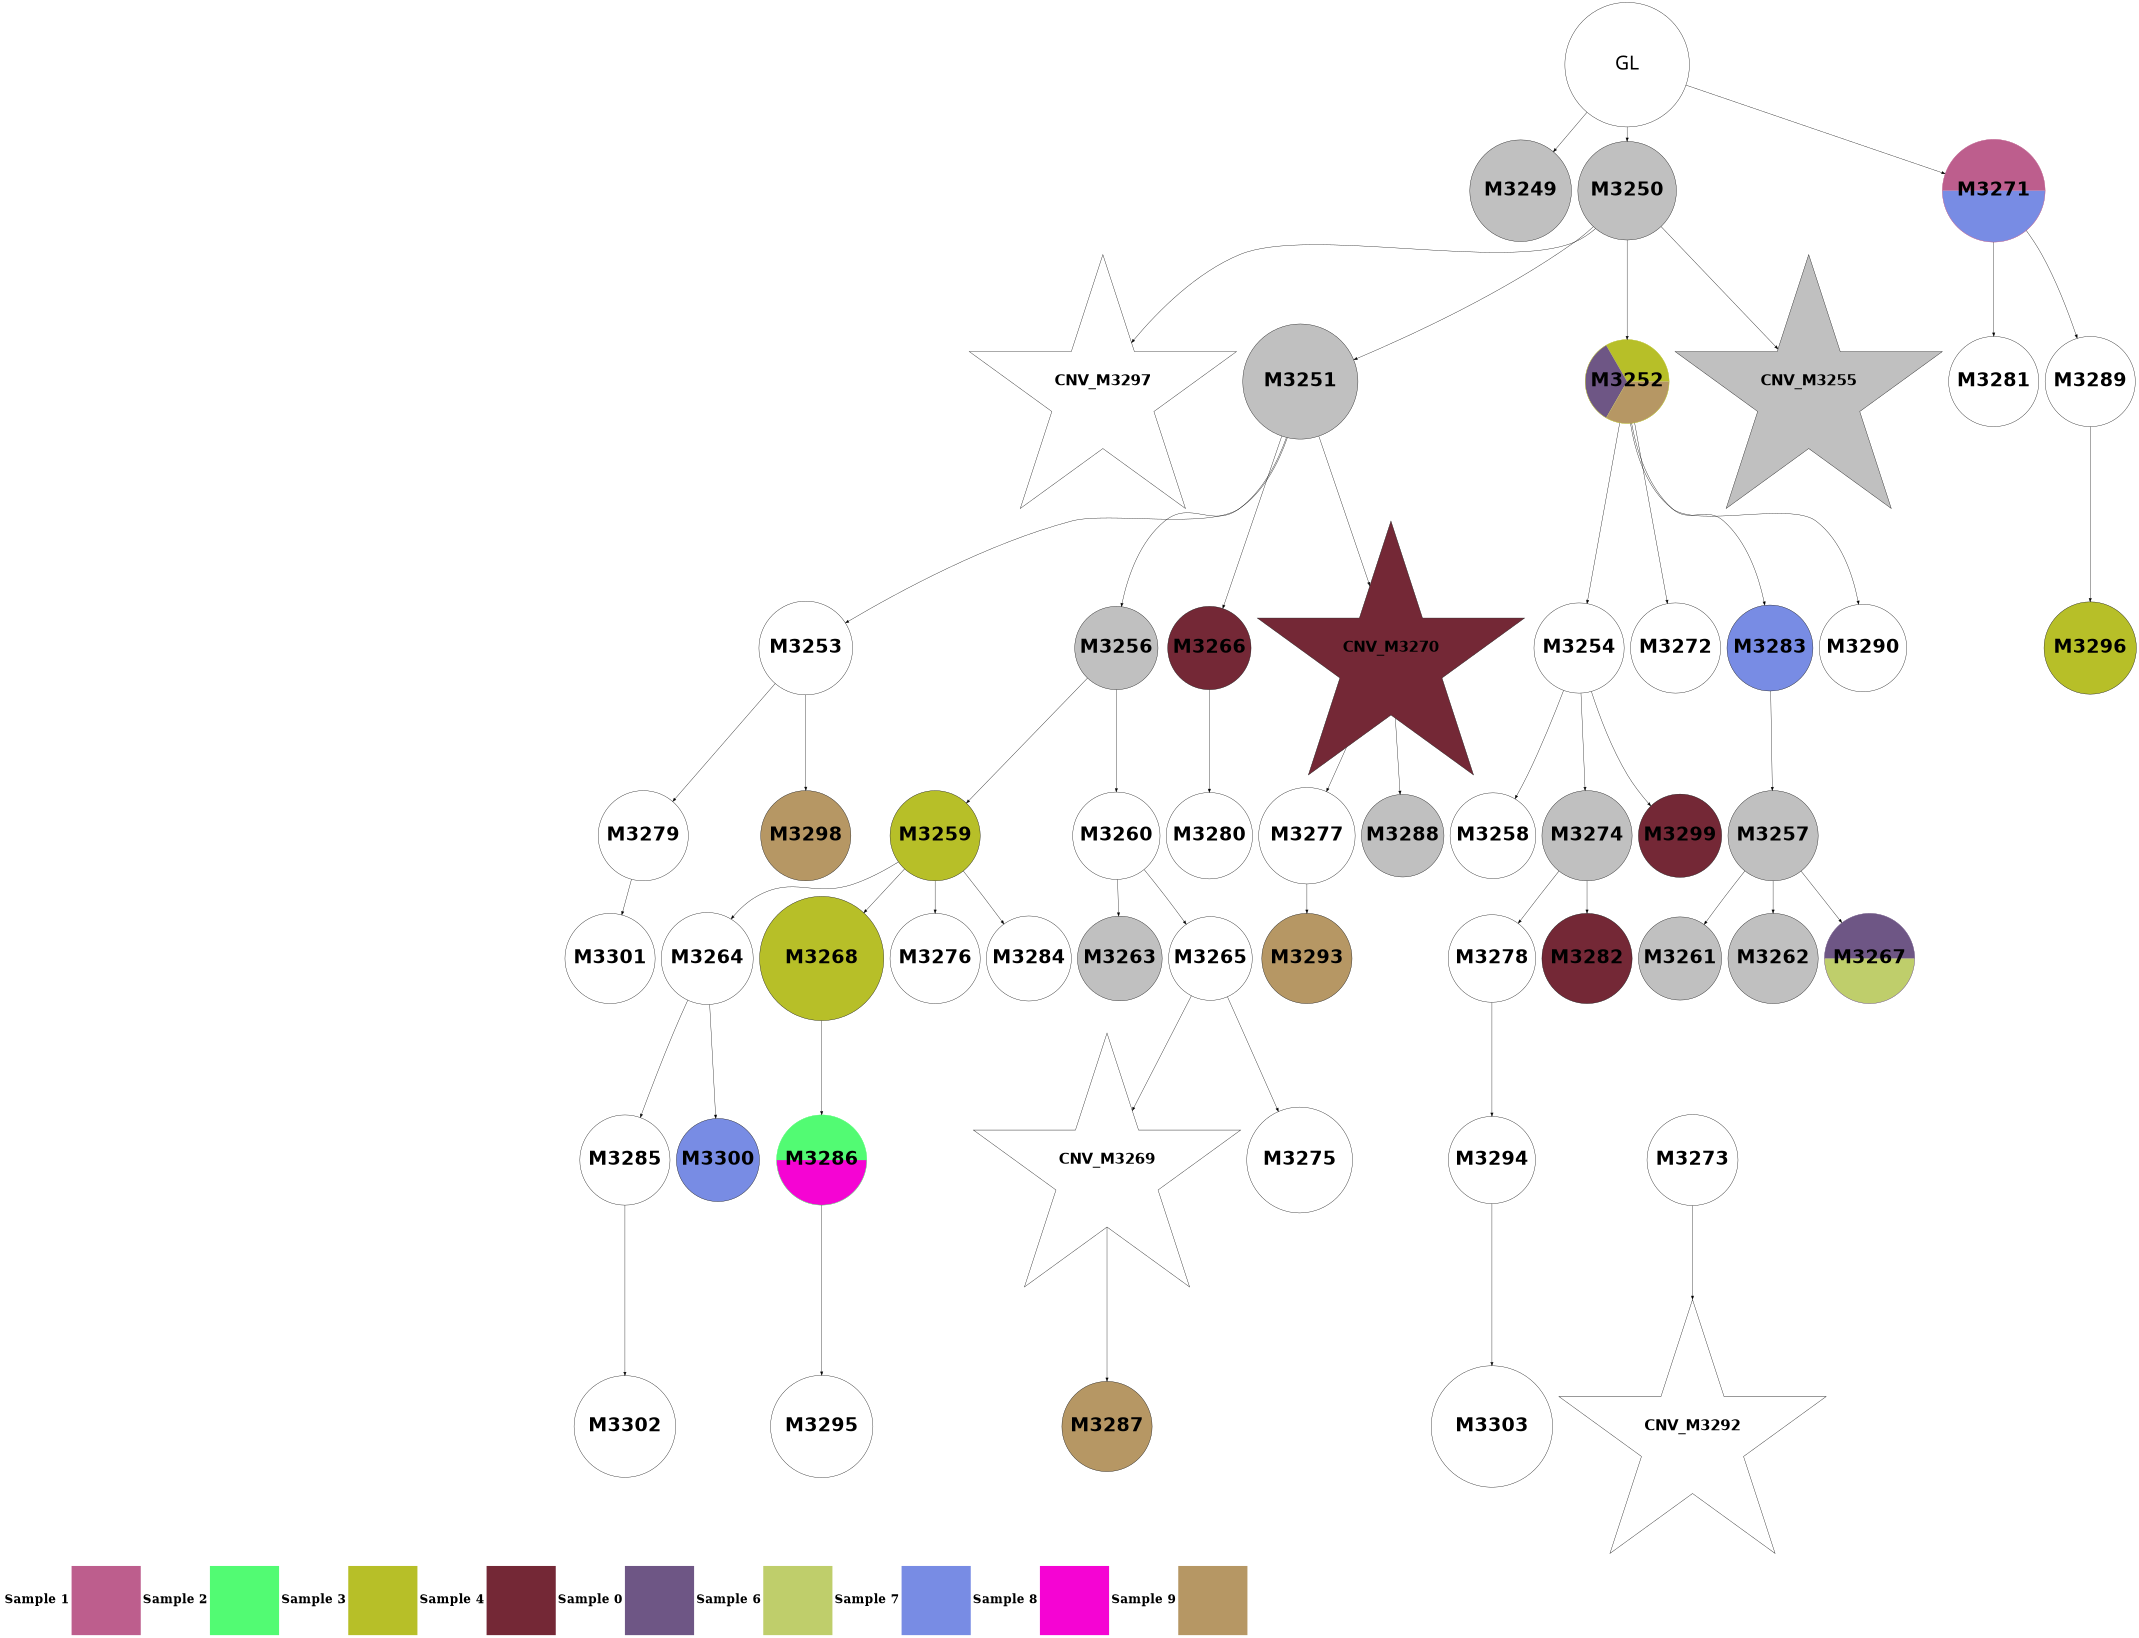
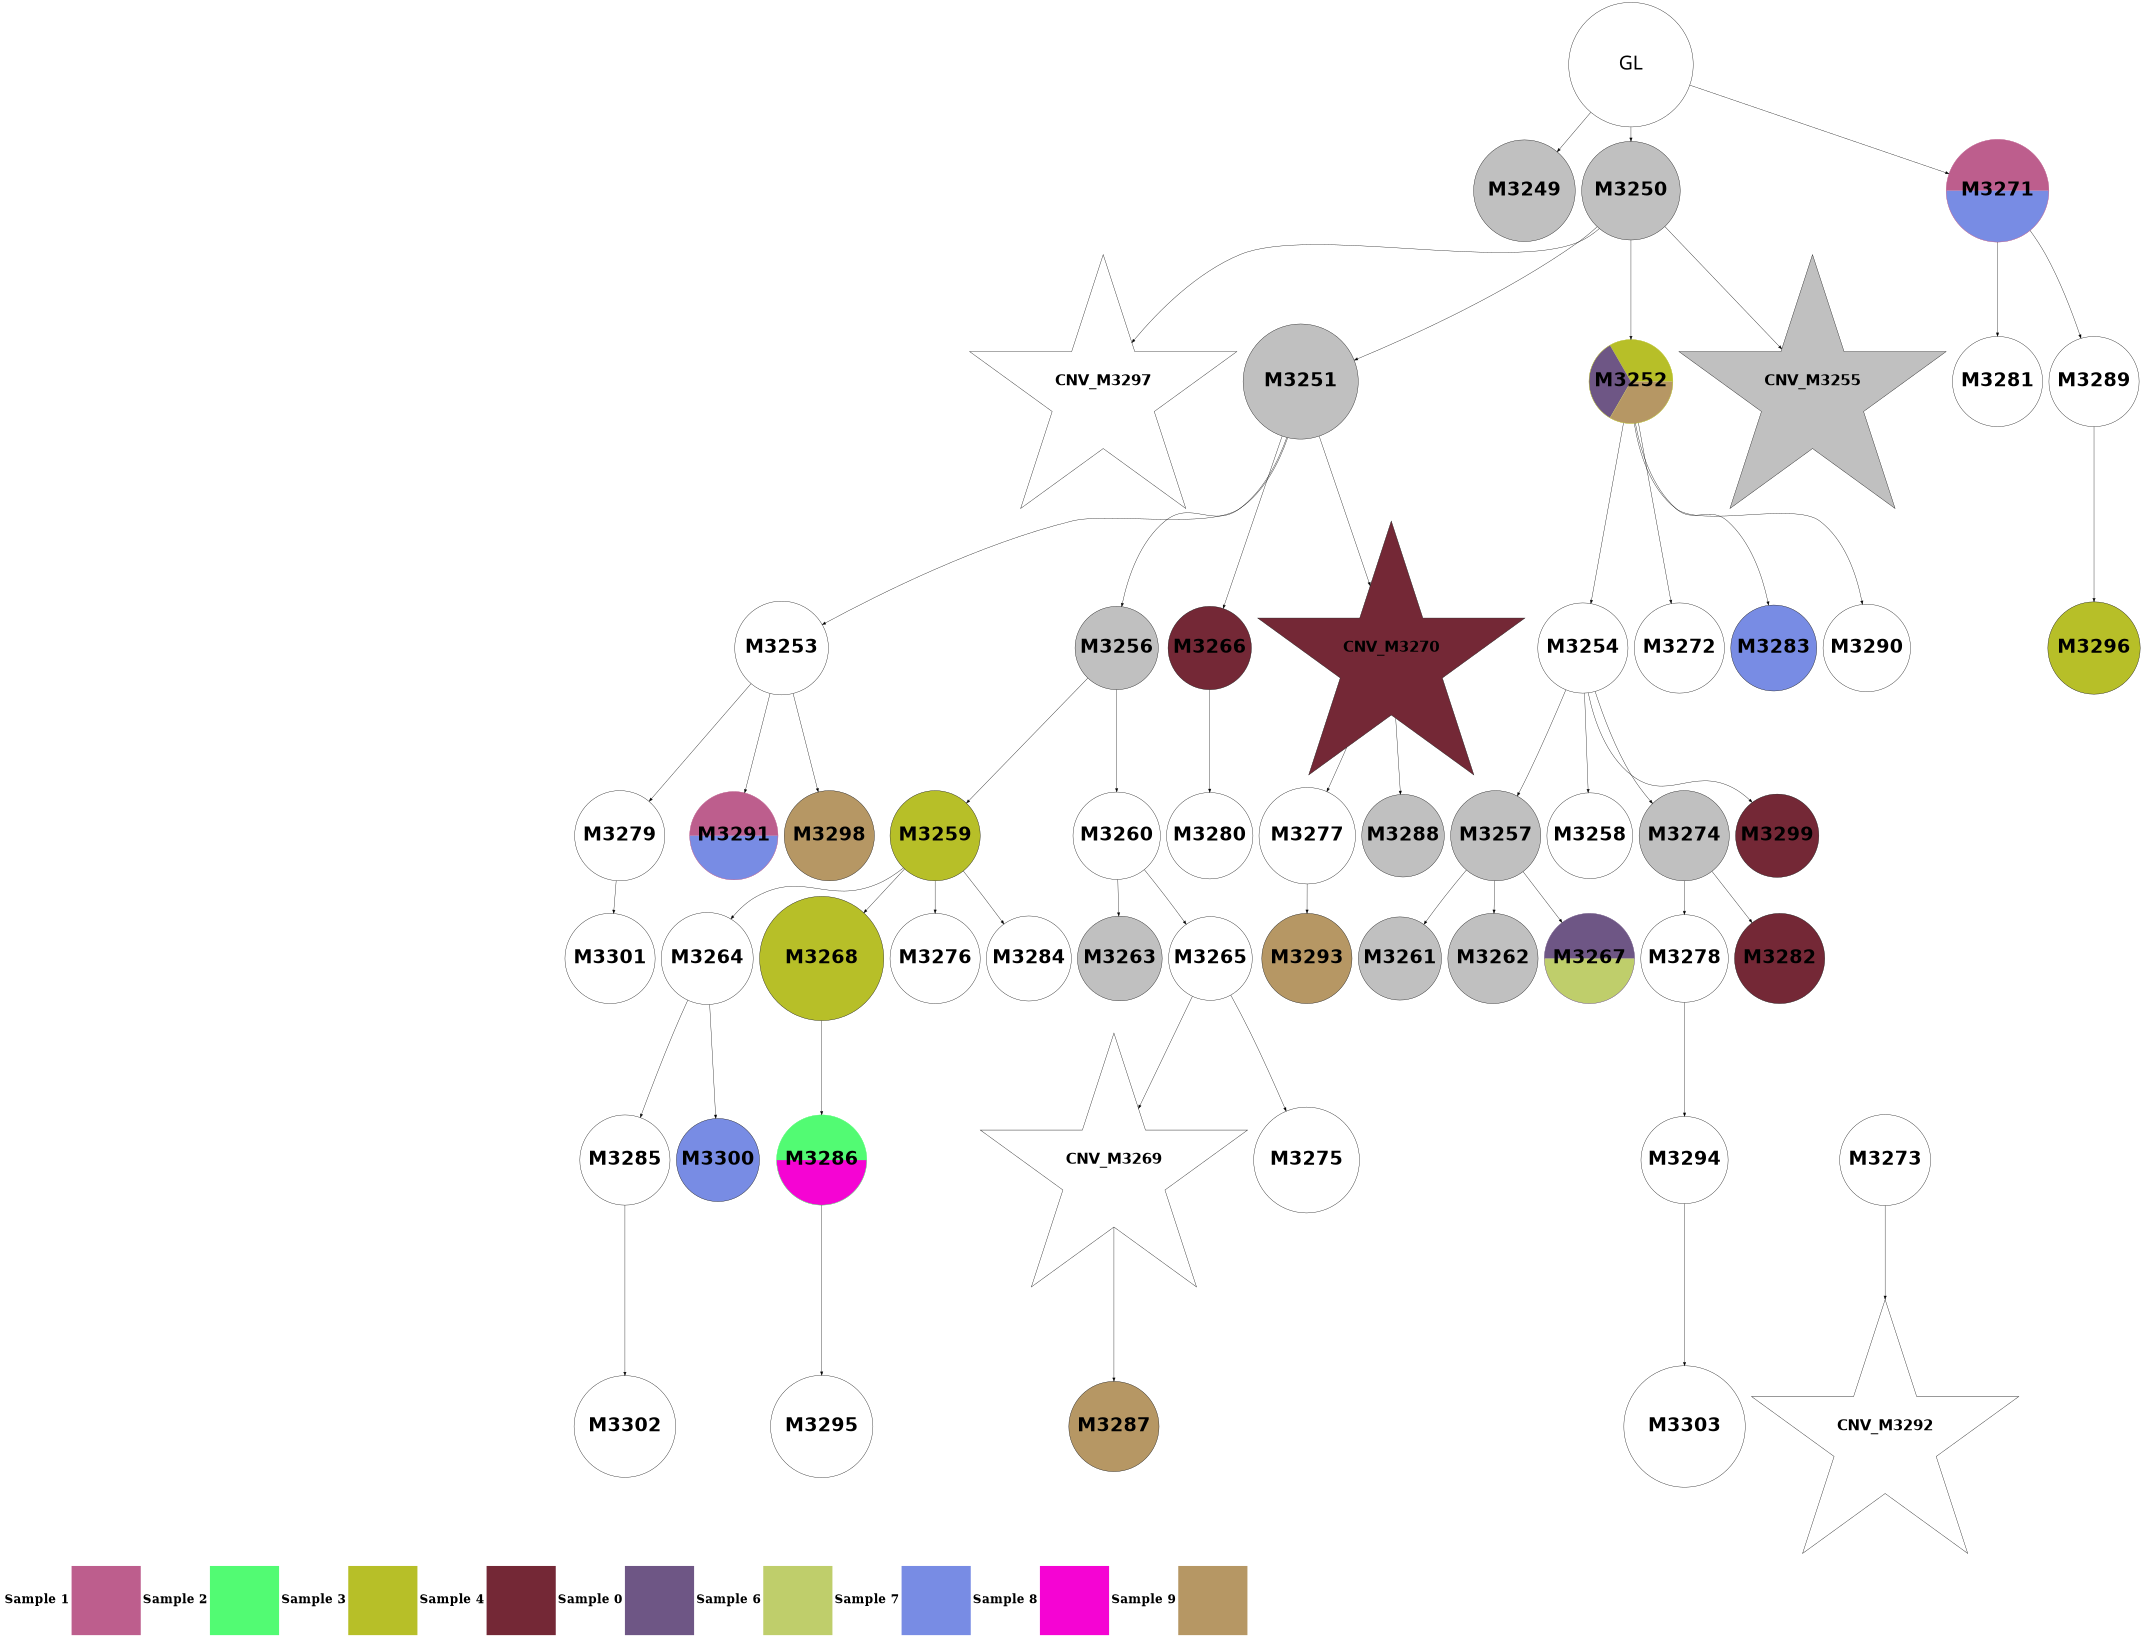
  digraph {
    rankdir=TB
    node [shape=circle fontname="helvetica-bold" fontsize=56 fillcolor=white style=filled]
    n1 [label=<<TABLE border="0" cellborder="0" cellspacing="0">  <TR><TD width="200" height="200" colspan="1"><FONT POINT-SIZE="36.0"><B>Sample 1</B></FONT></TD><TD width="200" height="200" colspan="1" BGCOLOR="#bd5e8d"></TD> <TD width="200" height="200" colspan="1"><FONT POINT-SIZE="36.0"><B>Sample 2</B></FONT></TD><TD width="200" height="200" colspan="1" BGCOLOR="#52fb73"></TD> <TD width="200" height="200" colspan="1"><FONT POINT-SIZE="36.0"><B>Sample 3</B></FONT></TD><TD width="200" height="200" colspan="1" BGCOLOR="#b7bf28"></TD> <TD width="200" height="200" colspan="1"><FONT POINT-SIZE="36.0"><B>Sample 4</B></FONT></TD><TD width="200" height="200" colspan="1" BGCOLOR="#742836"></TD> <TD width="200" height="200" colspan="1"><FONT POINT-SIZE="36.0"><B>Sample 0</B></FONT></TD><TD width="200" height="200" colspan="1" BGCOLOR="#6e5685"></TD> <TD width="200" height="200" colspan="1"><FONT POINT-SIZE="36.0"><B>Sample 6</B></FONT></TD><TD width="200" height="200" colspan="1" BGCOLOR="#bfce6b"></TD> <TD width="200" height="200" colspan="1"><FONT POINT-SIZE="36.0"><B>Sample 7</B></FONT></TD><TD width="200" height="200" colspan="1" BGCOLOR="#788ce4"></TD> <TD width="200" height="200" colspan="1"><FONT POINT-SIZE="36.0"><B>Sample 8</B></FONT></TD><TD width="200" height="200" colspan="1" BGCOLOR="#f504d3"></TD> <TD width="200" height="200" colspan="1"><FONT POINT-SIZE="36.0"><B>Sample 9</B></FONT></TD><TD width="200" height="200" colspan="1" BGCOLOR="#b69764"></TD> </TR></TABLE>> margin=0 shape=none fontname="" fontsize="" fillcolor="" style=""]
    n2 [fontname="arial-bold" height=5 label=GL width=5 shape="" fillcolor="" style=""]
    n3 [fillcolor=grey height=2 label=M3249 width=4.09]
    n4 [fillcolor=grey height=2 label=M3250 width=3.96]
    n5 [color="#bd5e8d:#788ce4" height=2 label=M3271 style=wedged width=4.12 fillcolor=""]
    n6 [fontsize=42 label=CNV_M3297 shape=star]
    n7 [fillcolor=grey height=2 label=M3251 width=4.62]
    n8 [color="#b7bf28:#6e5685:#b69764" height=2 label=M3252 style=wedged width=2.87 fillcolor=""]
    n9 [fillcolor=grey fontsize=42 label=CNV_M3255 shape=star]
    n10 [height=2 label=M3281 width=0.26]
    n11 [height=2 label=M3289 width=1.58]
    n12 [height=2 label=M3253 width=3.76]
    n13 [fillcolor=grey height=2 label=M3256 width=3.07]
    n14 [fillcolor="#742836" height=2 label=M3266 width=3.35]
    n15 [fillcolor="#742836" fontsize=42 label=CNV_M3270 shape=star]
    n16 [height=2 label=M3254 width=1.5]
    n17 [height=2 label=M3272 width=1.07]
    n18 [fillcolor="#788ce4" height=2 label=M3283 width=2.43]
    n19 [height=2 label=M3290 width=3.52]
    n20 [fillcolor="#b7bf28" height=2 label=M3296 width=3.71]
    n21 [height=2 label=M3279 width=0.83]
+   n22 [color="#bd5e8d:#788ce4" height=2 label=M3291 style=wedged width=2.16 fillcolor=""]
    n23 [fillcolor="#b69764" height=2 label=M3298 width=1.37]
    n24 [fillcolor="#b7bf28" height=2 label=M3259 width=1.6]
    n25 [height=2 label=M3260 width=2.25]
    n26 [height=2 label=M3280 width=2.37]
    n27 [height=2 label=M3277 width=3.87]
    n28 [fillcolor=grey height=2 label=M3288 width=3.26]
    n29 [fillcolor=grey height=2 label=M3257 width=0.09]
    n30 [height=2 label=M3258 width=3.44]
    n31 [fillcolor=grey height=2 label=M3274 width=1.85]
    n32 [fillcolor="#742836" height=2 label=M3299 width=3.07]
    n33 [height=2 label=M3301 width=0.59]
    n34 [height=2 label=M3264 width=3.69]
    n35 [fillcolor="#b7bf28" height=2 label=M3268 width=4.98]
    n36 [height=2 label=M3276 width=0.3]
    n37 [height=2 label=M3284 width=2.62]
    n38 [fillcolor=grey height=2 label=M3263 width=3.4]
    n39 [height=2 label=M3265 width=3.36]
    n40 [fillcolor="#b69764" height=2 label=M3293 width=0.16]
    n41 [fillcolor=grey height=2 label=M3261 width=3.08]
    n42 [fillcolor=grey height=2 label=M3262 width=0.89]
    n43 [color="#6e5685:#bfce6b" height=2 label=M3267 style=wedged width=1.94 fillcolor=""]
    n44 [height=2 label=M3278 width=2.22]
    n45 [fillcolor="#742836" height=2 label=M3282 width=1.87]
    n46 [height=2 label=M3294 width=3.5]
    n47 [height=2 label=M3285 width=1.47]
    n48 [fillcolor="#788ce4" height=2 label=M3300 width=3.04]
    n49 [color="#52fb73:#f504d3" height=2 label=M3286 style=wedged width=0.14 fillcolor=""]
    n50 [fontsize=42 label=CNV_M3269 shape=star]
    n51 [height=2 label=M3275 width=4.25]
    n52 [height=2 label=M3273 width=3.65]
    n53 [fontsize=42 label=CNV_M3292 shape=star]
    n54 [height=2 label=M3302 width=4.08]
    n55 [height=2 label=M3295 width=4.11]
    n56 [fillcolor="#b69764" height=2 label=M3287 width=1.29]
    n57 [height=2 label=M3303 width=4.88]
    subgraph sub_1 {
      rank=sink
      n1
    }
    n2 -> n3
    n2 -> n4
    n2 -> n5
    n4 -> n6
    n4 -> n7
    n4 -> n8
    n4 -> n9
    n5 -> n10
    n5 -> n11
    n7 -> n12
    n7 -> n13
    n7 -> n14
    n7 -> n15
    n8 -> n16
    n8 -> n17
    n8 -> n18
    n8 -> n19
    n11 -> n20
    n12 -> n21
+   n12 -> n22
    n12 -> n23
    n13 -> n24
    n13 -> n25
    n14 -> n26
    n15 -> n27
    n15 -> n28
-   n18 -> n29
+   n16 -> n29
    n16 -> n30
    n16 -> n31
    n16 -> n32
    n21 -> n33
    n24 -> n34
    n24 -> n35
    n24 -> n36
    n24 -> n37
    n25 -> n38
    n25 -> n39
    n27 -> n40
    n29 -> n41
    n29 -> n42
    n29 -> n43
    n31 -> n44
    n31 -> n45
    n34 -> n47
    n34 -> n48
    n35 -> n49
    n39 -> n50
    n39 -> n51
    n44 -> n46
    n46 -> n57
    n47 -> n54
    n49 -> n55
    n50 -> n56
    n52 -> n53
  }
